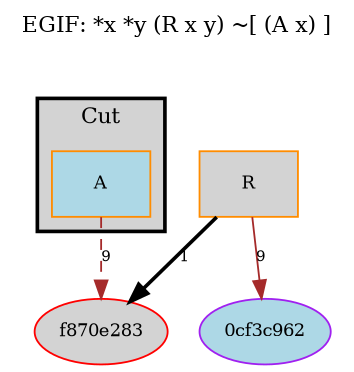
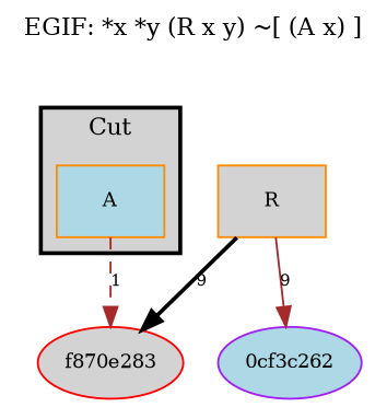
  digraph {
    compound=true
    fontsize=12
    label="EGIF: *x *y (R x y) ~[ (A x) ]"
    labelloc=t
    rankdir=TB
    node [color=darkorange fillcolor=lightblue fontsize=10 shape=box style=filled]
    edge [color=brown fontsize=8]
    n1 [label=A]
    n2 [color=red fillcolor=lightgrey label=f870e283 shape=ellipse]
    n3 [fillcolor=lightgrey label=R]
-   n4 [color=purple label="0cf3c962" shape=ellipse]
+   n4 [color=purple label="0cf3c262" shape=ellipse]
    subgraph cluster_1 {
      color=black
      fillcolor=lightgray
      label=Cut
      penwidth=2
      style=filled
      n1
    }
-   n1 -> n2 [label=9 style=dashed]
-   n3 -> n2 [color=black label=1 style=bold]
+   n1 -> n2 [label=1 style=dashed]
+   n3 -> n2 [color=black label=9 style=bold]
    n3 -> n4 [label=9 style=solid]
  }
